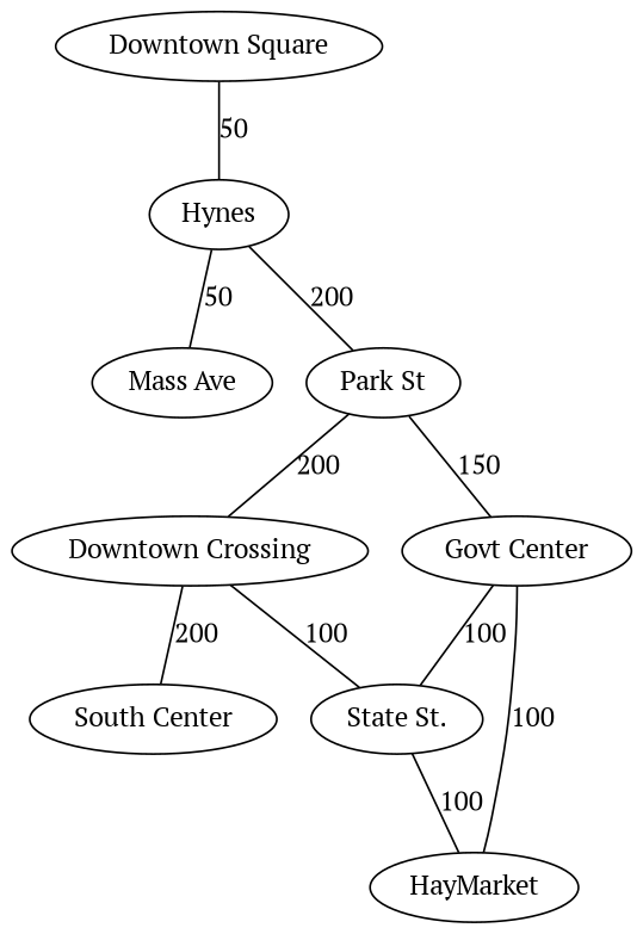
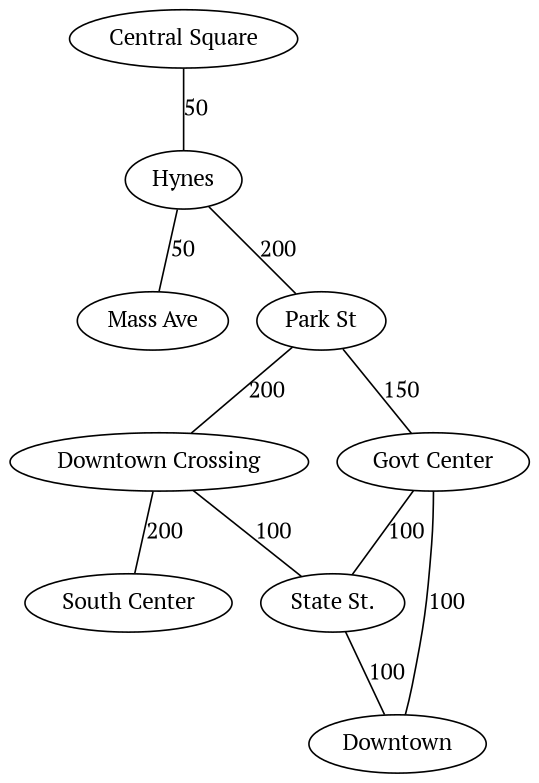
  graph {
    fontname="PT Serif"
    node [fontname="PT Serif"]
    edge [fontname="PT Serif"]
-   "Central Square" [label="Downtown Square"]
+   "Central Square"
    Hynes
    "Mass Ave"
    "Park St"
    "Downtown Crossing"
    "Govt Center"
    "State St."
    n8 [label="South Center"]
-   HayMarket
+   HayMarket [label=Downtown]
    "Central Square" -- Hynes [label=50]
    Hynes -- "Mass Ave" [label=50]
    Hynes -- "Park St" [label=200]
    "Park St" -- "Downtown Crossing" [label=200]
    "Park St" -- "Govt Center" [label=150]
    "Downtown Crossing" -- "State St." [label=100]
    "Downtown Crossing" -- n8 [label=200]
    "Govt Center" -- "State St." [label=100]
    "Govt Center" -- HayMarket [label=100]
    "State St." -- HayMarket [label=100]
  }
